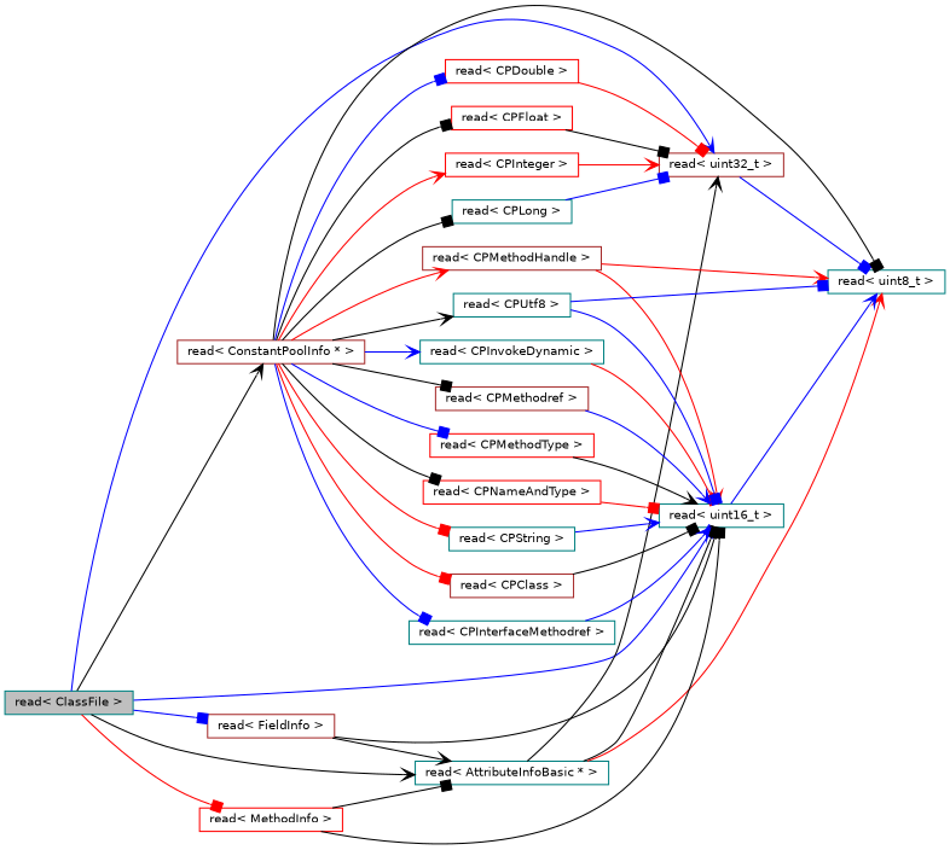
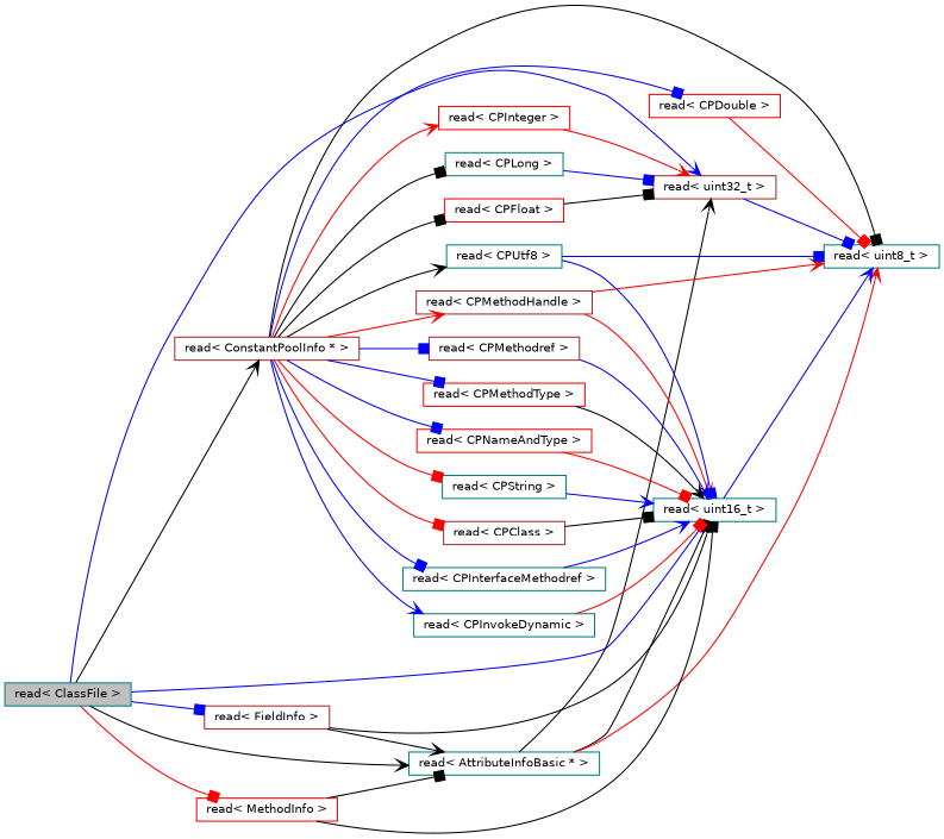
  digraph {
    rankdir=LR
    node [color=teal fillcolor=white fontname=Helvetica fontsize=10 shape=record style=filled]
    edge [arrowhead=box color=black fontname=Helvetica fontsize=10 labelfontname=Helvetica labelfontsize=10 style=solid]
    n1 [fillcolor=grey75 fontcolor=black height=0.2 label="read\< ClassFile \>" width=0.4]
    n2 [height=0.2 label="read\< AttributeInfoBasic * \>" width=0.4]
    n3 [height=0.2 label="read\< uint16_t \>" width=0.4]
    n4 [color=brown height=0.2 label="read\< uint32_t \>" width=0.4]
    n5 [color=brown height=0.2 label="read\< ConstantPoolInfo * \>" width=0.4]
    n6 [color=brown height=0.2 label="read\< FieldInfo \>" width=0.4]
    n7 [color=red height=0.2 label="read\< MethodInfo \>" width=0.4]
    n8 [height=0.2 label="read\< uint8_t \>" width=0.4]
    n9 [color=brown height=0.2 label="read\< CPClass \>" width=0.4]
    n10 [color=red height=0.2 label="read\< CPDouble \>" width=0.4]
    n11 [color=red height=0.2 label="read\< CPFloat \>" width=0.4]
    n12 [color=red height=0.2 label="read\< CPInteger \>" width=0.4]
    n13 [height=0.2 label="read\< CPInterfaceMethodref \>" width=0.4]
    n14 [height=0.2 label="read\< CPInvokeDynamic \>" width=0.4]
    n15 [height=0.2 label="read\< CPLong \>" width=0.4]
    n16 [color=brown height=0.2 label="read\< CPMethodHandle \>" width=0.4]
    n17 [color=brown height=0.2 label="read\< CPMethodref \>" width=0.4]
    n18 [color=red height=0.2 label="read\< CPMethodType \>" width=0.4]
    n19 [color=red height=0.2 label="read\< CPNameAndType \>" width=0.4]
    n20 [height=0.2 label="read\< CPString \>" width=0.4]
    n21 [height=0.2 label="read\< CPUtf8 \>" width=0.4]
    n1 -> n2 [arrowhead=vee]
    n1 -> n3 [color=blue]
    n1 -> n4 [arrowhead=vee color=blue]
    n1 -> n5 [arrowhead=vee]
    n1 -> n6 [color=blue]
    n1 -> n7 [color=red]
    n2 -> n3
    n2 -> n4 [arrowhead=vee]
    n2 -> n8 [arrowhead=vee color=red]
    n3 -> n8 [arrowhead=vee color=blue]
    n4 -> n8 [color=blue]
    n5 -> n8
    n5 -> n9 [color=red]
    n5 -> n10 [color=blue]
    n5 -> n11
    n5 -> n12 [arrowhead=vee color=red]
    n5 -> n13 [color=blue]
    n5 -> n14 [arrowhead=vee color=blue]
    n5 -> n15
    n5 -> n16 [arrowhead=vee color=red]
-   n5 -> n17
+   n5 -> n17 [color=blue]
    n5 -> n18 [color=blue]
-   n5 -> n19
+   n5 -> n19 [color=blue]
    n5 -> n20 [color=red]
    n5 -> n21 [arrowhead=vee]
    n6 -> n2 [arrowhead=vee]
    n6 -> n3
    n7 -> n2
    n7 -> n3
    n9 -> n3
-   n10 -> n4 [color=red]
+   n10 -> n8 [color=red]
    n11 -> n4
    n12 -> n4 [arrowhead=vee color=red]
    n13 -> n3 [arrowhead=vee color=blue]
    n14 -> n3 [color=red]
    n15 -> n4 [color=blue]
    n16 -> n3 [arrowhead=vee color=red]
    n16 -> n8 [arrowhead=vee color=red]
    n17 -> n3 [arrowhead=vee color=blue]
    n18 -> n3 [arrowhead=vee]
    n19 -> n3 [color=red]
    n20 -> n3 [arrowhead=vee color=blue]
    n21 -> n3 [color=blue]
    n21 -> n8 [color=blue]
  }
